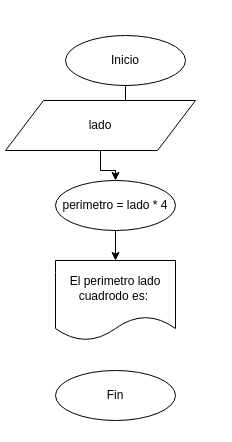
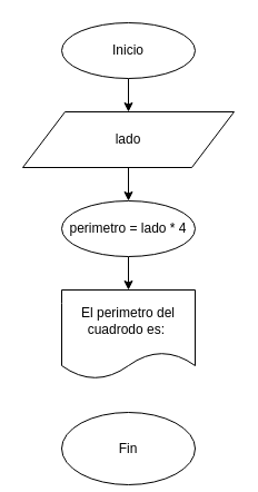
  <mxCell id="0" />
  <mxCell id="1" parent="0" />
  <mxCell id="2" value="" style="edgeStyle=orthogonalEdgeStyle;rounded=0;orthogonalLoop=1;jettySize=auto;html=1;" parent="1" source="3" target="5" edge="1"><mxGeometry relative="1" as="geometry" /></mxCell>
- <mxCell id="3" value="Inicio" style="ellipse;whiteSpace=wrap;html=1;" parent="1" vertex="1"><mxGeometry x="65" y="35" width="120" height="50" as="geometry" /></mxCell>
+ <mxCell id="3" value="Inicio" style="ellipse;whiteSpace=wrap;html=1;" parent="1" vertex="1"><mxGeometry x="55" width="120" height="50" as="geometry" y="20" /></mxCell>
  <mxCell id="4" value="" style="edgeStyle=orthogonalEdgeStyle;rounded=0;orthogonalLoop=1;jettySize=auto;html=1;" parent="1" source="5" target="7" edge="1"><mxGeometry relative="1" as="geometry" /></mxCell>
- <mxCell id="5" value="lado" style="shape=parallelogram;perimeter=parallelogramPerimeter;whiteSpace=wrap;html=1;" parent="1" vertex="1"><mxGeometry x="5" y="100" width="190" height="50" as="geometry" /></mxCell>
+ <mxCell id="5" value="lado" style="shape=parallelogram;perimeter=parallelogramPerimeter;whiteSpace=wrap;html=1;" parent="1" vertex="1"><mxGeometry x="20" y="100" width="190" height="50" as="geometry" /></mxCell>
  <mxCell id="6" value="" style="edgeStyle=orthogonalEdgeStyle;rounded=0;orthogonalLoop=1;jettySize=auto;html=1;" parent="1" source="7" target="8" edge="1"><mxGeometry relative="1" as="geometry" /></mxCell>
  <mxCell id="7" value="perimetro = lado * 4" style="ellipse;whiteSpace=wrap;html=1;" parent="1" vertex="1"><mxGeometry x="55" y="180" width="120" height="50" as="geometry" /></mxCell>
- <mxCell id="8" value="El perimetro lado cuadrodo es:&amp;nbsp;" style="shape=document;whiteSpace=wrap;html=1;boundedLbl=1;" parent="1" vertex="1"><mxGeometry x="55" y="260" width="120" height="80" as="geometry" /></mxCell>
- <mxCell id="9" value="Fin" style="ellipse;whiteSpace=wrap;html=1;" parent="1" vertex="1"><mxGeometry x="55" y="370" width="120" height="50" as="geometry" /></mxCell>
+ <mxCell id="8" value="El perimetro del cuadrodo es:&amp;nbsp;" style="shape=document;whiteSpace=wrap;html=1;boundedLbl=1;" parent="1" vertex="1"><mxGeometry x="55" y="260" width="120" height="80" as="geometry" /></mxCell>
+ <mxCell id="9" value="Fin" style="ellipse;whiteSpace=wrap;html=1;" parent="1" vertex="1"><mxGeometry x="55" y="370" width="120" height="65" as="geometry" /></mxCell>
